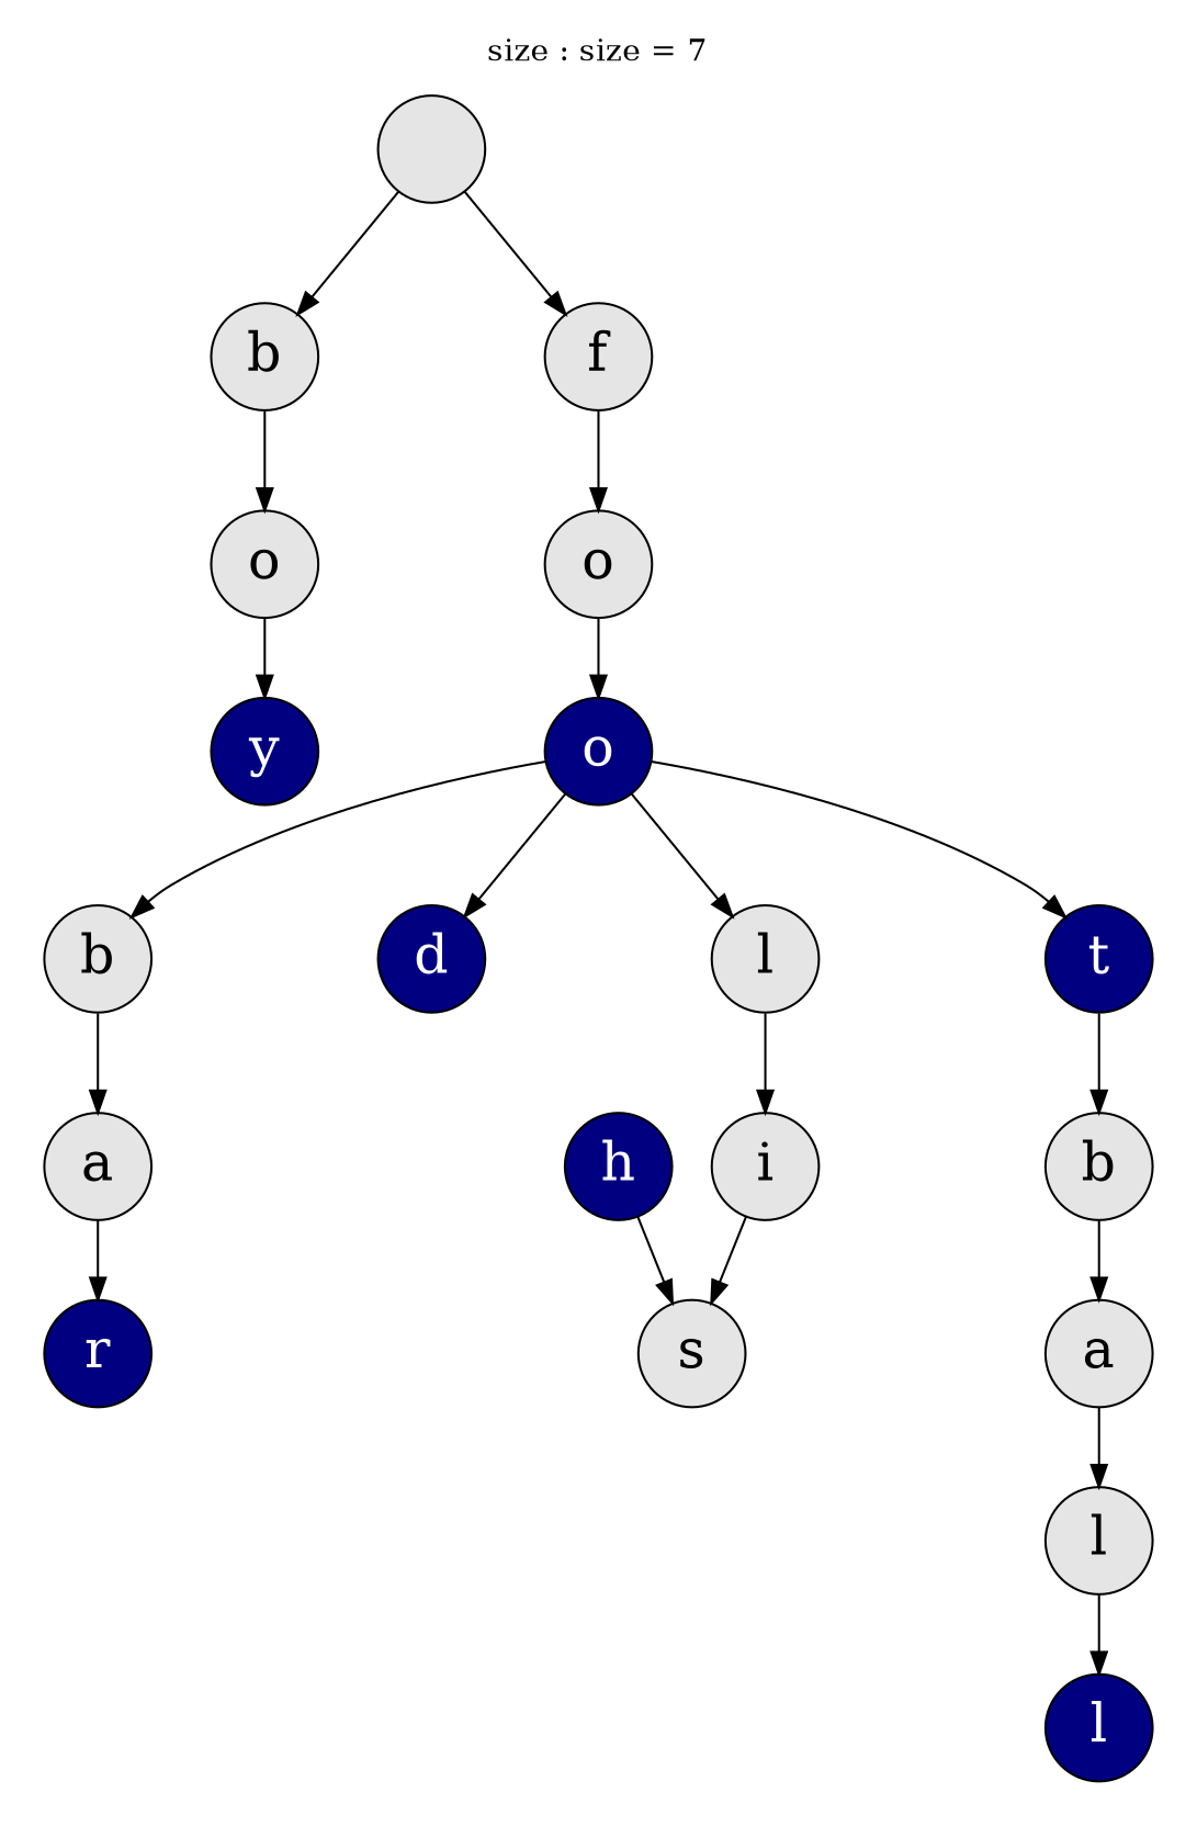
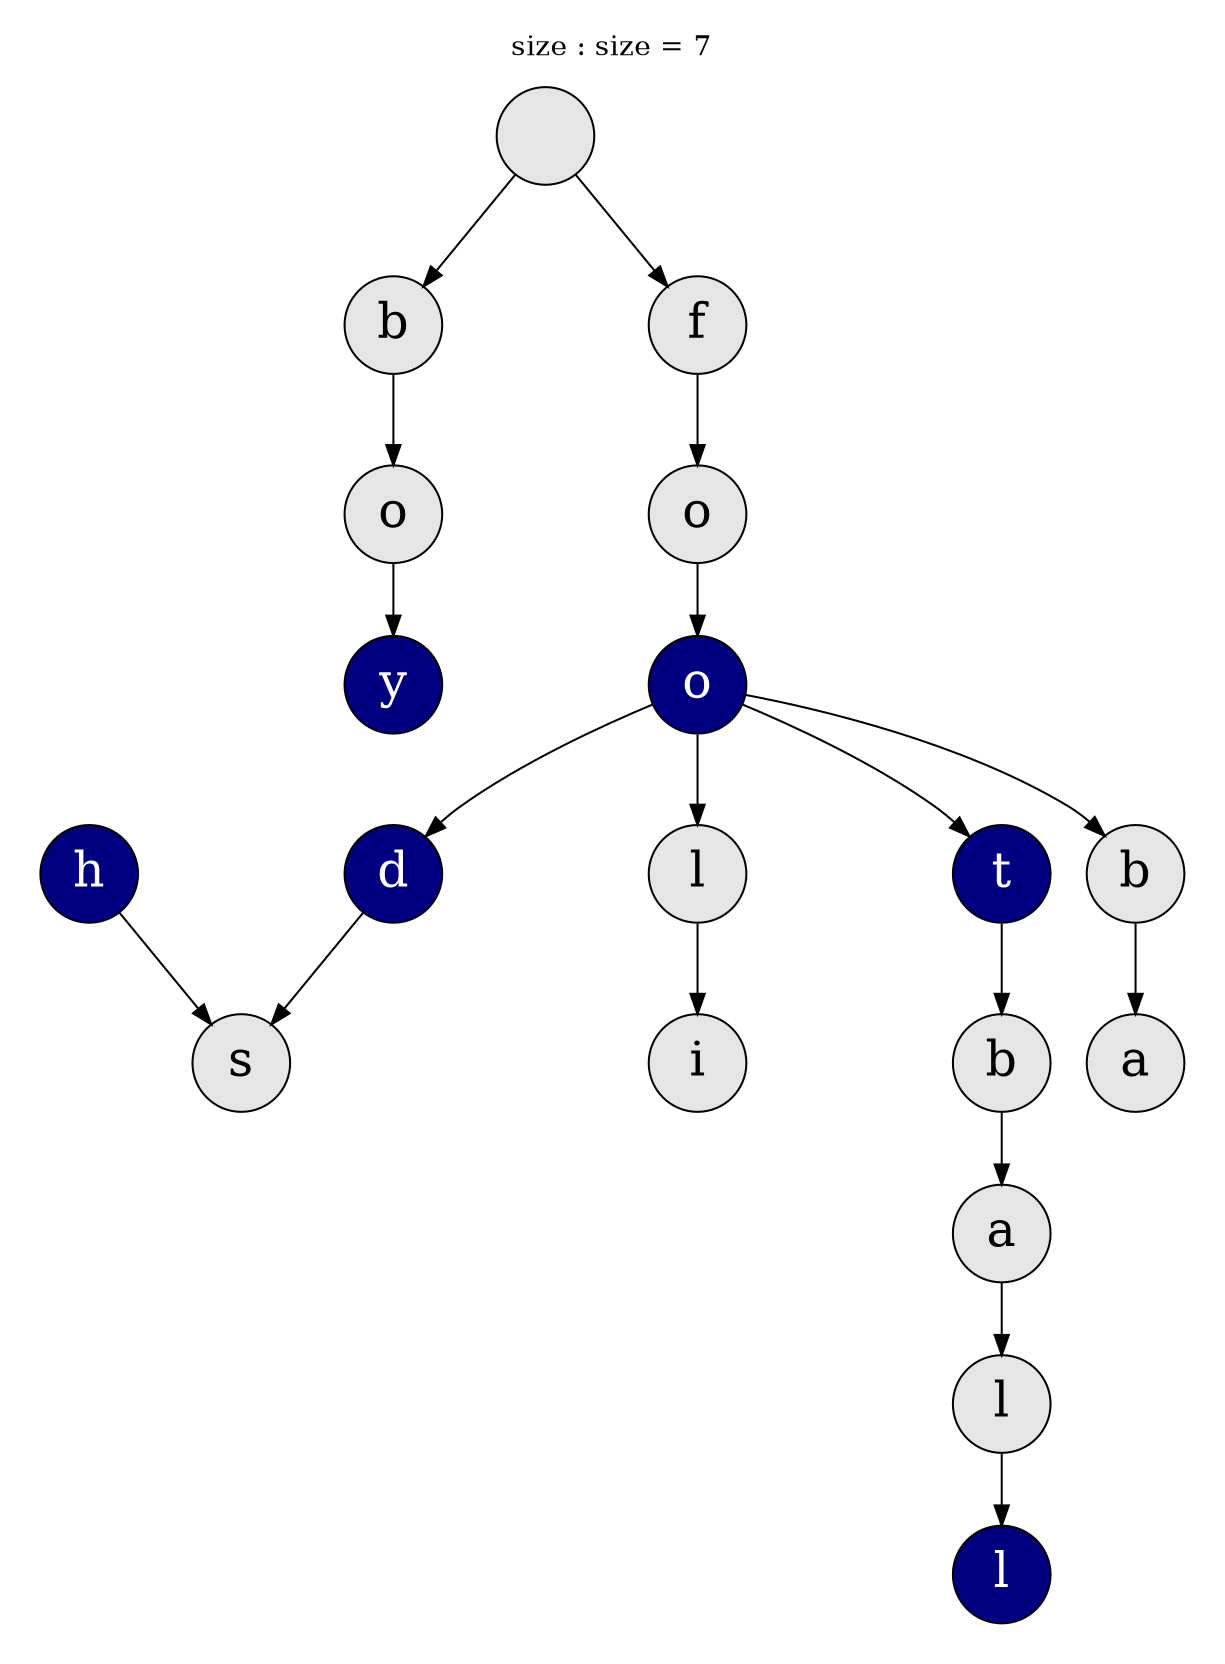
  digraph {
    rankdir=TB
    node [fillcolor=gray90 fontsize=24 shape=circle style=filled]
    node1993120544912 [label=" "]
    node1993120587584 [label=b]
    n0 [style=invis]
    node1993120545008 [label=f]
    node1993120586816 [label=o]
    node1993120590080 [fillcolor=navy fontcolor=white label=y]
    node1993120545680 [label=o]
    node1993120543952 [fillcolor=navy fontcolor=white label=o]
    node1993120589024 [label=b]
    n1 [style=invis]
    node1993120589600 [fillcolor=navy fontcolor=white label=d]
    n2 [style=invis]
    node1993120587872 [label=l]
    n3 [style=invis]
    node1993120544144 [fillcolor=navy fontcolor=white label=t]
    node1993120587104 [label=a]
-   node1993120587776 [fillcolor=navy fontcolor=white label=r]
    node1993120588448 [label=i]
    node1993120586432 [label=s]
    node1993120588544 [fillcolor=navy fontcolor=white label=h]
    node1993120590272 [label=b]
    node1993120589120 [label=a]
    node1993120587392 [label=l]
    node1993120588928 [fillcolor=navy fontcolor=white label=l]
    subgraph cluster_1 {
      label="size : size = 7"
      pencolor=white
      node1993120544912
      node1993120587584
      n0
      node1993120545008
      node1993120586816
      node1993120590080
      node1993120545680
      node1993120543952
      node1993120589024
      n1
      node1993120589600
      n2
      node1993120587872
      n3
      node1993120544144
      node1993120587104
-     node1993120587776
      node1993120588448
      node1993120586432
      node1993120588544
      node1993120590272
      node1993120589120
      node1993120587392
      node1993120588928
    }
    node1993120544912 -> node1993120587584
    node1993120544912 -> n0 [style=invis]
    node1993120544912 -> node1993120545008
    node1993120587584 -> node1993120586816
    node1993120545008 -> node1993120545680
    node1993120586816 -> node1993120590080
    node1993120545680 -> node1993120543952
    node1993120543952 -> node1993120589024
    node1993120543952 -> n1 [style=invis]
    node1993120543952 -> node1993120589600
    node1993120543952 -> n2 [style=invis]
    node1993120543952 -> node1993120587872
    node1993120543952 -> n3 [style=invis]
    node1993120543952 -> node1993120544144
    node1993120589024 -> node1993120587104
    node1993120587872 -> node1993120588448
    node1993120544144 -> node1993120590272
-   node1993120587104 -> node1993120587776
-   node1993120588448 -> node1993120586432
+   node1993120589600 -> node1993120586432
    node1993120588544 -> node1993120586432
    node1993120590272 -> node1993120589120
    node1993120589120 -> node1993120587392
    node1993120587392 -> node1993120588928
  }
